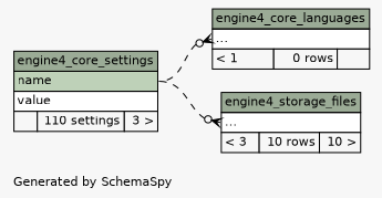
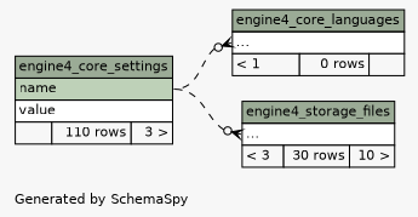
  digraph {
    bgcolor="#f7f7f7"
    fontname=Helvetica
    fontsize=11
    label="\nGenerated by SchemaSpy"
    labeljust=l
    nodesep=0.18
    rankdir=RL
    ranksep=0.46
    node [fontname=Helvetica fontsize=11 shape=plaintext]
    edge [arrowhead=none arrowsize=0.8 arrowtail=crowodot dir=back headport="name:e" style=dashed tailport="elipses:w"]
-   n1 [label=<     <TABLE BORDER="0" CELLBORDER="1" CELLSPACING="0" BGCOLOR="#ffffff">       <TR><TD COLSPAN="3" BGCOLOR="#9bab96" ALIGN="CENTER">engine4_core_settings</TD></TR>       <TR><TD PORT="name" COLSPAN="3" BGCOLOR="#bed1b8" ALIGN="LEFT">name</TD></TR>       <TR><TD PORT="value" COLSPAN="3" ALIGN="LEFT">value</TD></TR>       <TR><TD ALIGN="LEFT" BGCOLOR="#f7f7f7">  </TD><TD ALIGN="RIGHT" BGCOLOR="#f7f7f7">110 settings</TD><TD ALIGN="RIGHT" BGCOLOR="#f7f7f7">3 &gt;</TD></TR>     </TABLE>>]
+   n1 [label=<     <TABLE BORDER="0" CELLBORDER="1" CELLSPACING="0" BGCOLOR="#ffffff">       <TR><TD COLSPAN="3" BGCOLOR="#9bab96" ALIGN="CENTER">engine4_core_settings</TD></TR>       <TR><TD PORT="name" COLSPAN="3" BGCOLOR="#bed1b8" ALIGN="LEFT">name</TD></TR>       <TR><TD PORT="value" COLSPAN="3" ALIGN="LEFT">value</TD></TR>       <TR><TD ALIGN="LEFT" BGCOLOR="#f7f7f7">  </TD><TD ALIGN="RIGHT" BGCOLOR="#f7f7f7">110 rows</TD><TD ALIGN="RIGHT" BGCOLOR="#f7f7f7">3 &gt;</TD></TR>     </TABLE>>]
    n2 [label=<     <TABLE BORDER="0" CELLBORDER="1" CELLSPACING="0" BGCOLOR="#ffffff">       <TR><TD COLSPAN="3" BGCOLOR="#9bab96" ALIGN="CENTER">engine4_core_languages</TD></TR>       <TR><TD PORT="elipses" COLSPAN="3" ALIGN="LEFT">...</TD></TR>       <TR><TD ALIGN="LEFT" BGCOLOR="#f7f7f7">&lt; 1</TD><TD ALIGN="RIGHT" BGCOLOR="#f7f7f7">0 rows</TD><TD ALIGN="RIGHT" BGCOLOR="#f7f7f7">  </TD></TR>     </TABLE>>]
-   n3 [label=<     <TABLE BORDER="0" CELLBORDER="1" CELLSPACING="0" BGCOLOR="#ffffff">       <TR><TD COLSPAN="3" BGCOLOR="#9bab96" ALIGN="CENTER">engine4_storage_files</TD></TR>       <TR><TD PORT="elipses" COLSPAN="3" ALIGN="LEFT">...</TD></TR>       <TR><TD ALIGN="LEFT" BGCOLOR="#f7f7f7">&lt; 3</TD><TD ALIGN="RIGHT" BGCOLOR="#f7f7f7">10 rows</TD><TD ALIGN="RIGHT" BGCOLOR="#f7f7f7">10 &gt;</TD></TR>     </TABLE>>]
+   n3 [label=<     <TABLE BORDER="0" CELLBORDER="1" CELLSPACING="0" BGCOLOR="#ffffff">       <TR><TD COLSPAN="3" BGCOLOR="#9bab96" ALIGN="CENTER">engine4_storage_files</TD></TR>       <TR><TD PORT="elipses" COLSPAN="3" ALIGN="LEFT">...</TD></TR>       <TR><TD ALIGN="LEFT" BGCOLOR="#f7f7f7">&lt; 3</TD><TD ALIGN="RIGHT" BGCOLOR="#f7f7f7">30 rows</TD><TD ALIGN="RIGHT" BGCOLOR="#f7f7f7">10 &gt;</TD></TR>     </TABLE>>]
    n2 -> n1
    n3 -> n1
  }
